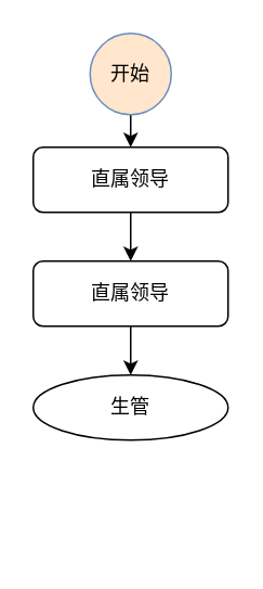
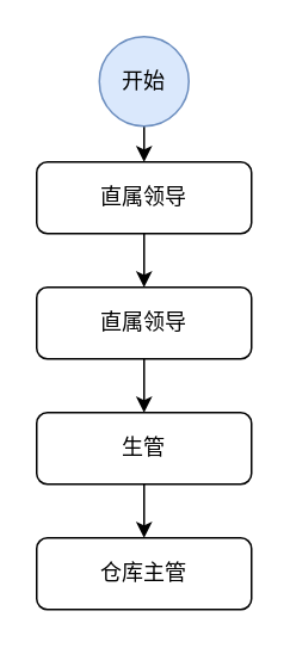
  <mxCell id="0" />
  <mxCell id="1" parent="0" />
  <mxCell id="2" style="edgeStyle=orthogonalEdgeStyle;rounded=0;orthogonalLoop=1;jettySize=auto;html=1;exitX=0.5;exitY=1;exitDx=0;exitDy=0;entryX=0.5;entryY=0;entryDx=0;entryDy=0;" edge="1" parent="1" source="3" target="8"><mxGeometry relative="1" as="geometry" /></mxCell>
  <mxCell id="3" value="直属领导" style="rounded=1;whiteSpace=wrap;html=1;fontSize=12;glass=0;strokeWidth=1;shadow=0;" vertex="1" parent="1"><mxGeometry x="20" y="90" width="120" height="40" as="geometry" /></mxCell>
  <mxCell id="4" style="edgeStyle=orthogonalEdgeStyle;rounded=0;orthogonalLoop=1;jettySize=auto;html=1;exitX=0.5;exitY=1;exitDx=0;exitDy=0;entryX=0.5;entryY=0;entryDx=0;entryDy=0;" edge="1" parent="1" target="3"><mxGeometry relative="1" as="geometry"><mxPoint x="80" y="60" as="sourcePoint" /></mxGeometry></mxCell>
- <mxCell id="5" value="开始" style="ellipse;whiteSpace=wrap;html=1;aspect=fixed;fillColor=#ffe6cc;strokeColor=#6c8ebf;" vertex="1" parent="1"><mxGeometry x="55" y="20" width="50" height="50" as="geometry" /></mxCell>
+ <mxCell id="5" value="开始" style="ellipse;whiteSpace=wrap;html=1;aspect=fixed;fillColor=#dae8fc;strokeColor=#6c8ebf;" vertex="1" parent="1"><mxGeometry x="55" y="20" width="50" height="50" as="geometry" /></mxCell>
+ <mxCell id="6" value="仓库主管" style="rounded=1;whiteSpace=wrap;html=1;fontSize=12;glass=0;strokeWidth=1;shadow=0;" vertex="1" parent="1"><mxGeometry x="20" y="300" width="120" height="40" as="geometry" /></mxCell>
  <mxCell id="7" style="edgeStyle=orthogonalEdgeStyle;rounded=0;orthogonalLoop=1;jettySize=auto;html=1;exitX=0.5;exitY=1;exitDx=0;exitDy=0;entryX=0.5;entryY=0;entryDx=0;entryDy=0;" edge="1" parent="1" source="8" target="10"><mxGeometry relative="1" as="geometry" /></mxCell>
  <mxCell id="8" value="直属领导" style="rounded=1;whiteSpace=wrap;html=1;fontSize=12;glass=0;strokeWidth=1;shadow=0;" vertex="1" parent="1"><mxGeometry x="20" y="160" width="120" height="40" as="geometry" /></mxCell>
- <mxCell id="10" value="生管" style="ellipse;whiteSpace=wrap;html=1;fontSize=12;glass=0;strokeWidth=1;shadow=0;" vertex="1" parent="1"><mxGeometry x="20" y="230" width="120" height="40" as="geometry" /></mxCell>
+ <mxCell id="9" style="edgeStyle=orthogonalEdgeStyle;rounded=0;orthogonalLoop=1;jettySize=auto;html=1;exitX=0.5;exitY=1;exitDx=0;exitDy=0;entryX=0.5;entryY=0;entryDx=0;entryDy=0;" edge="1" parent="1" source="10" target="6"><mxGeometry relative="1" as="geometry" /></mxCell>
+ <mxCell id="10" value="生管" style="rounded=1;whiteSpace=wrap;html=1;fontSize=12;glass=0;strokeWidth=1;shadow=0;" vertex="1" parent="1"><mxGeometry x="20" y="230" width="120" height="40" as="geometry" /></mxCell>
